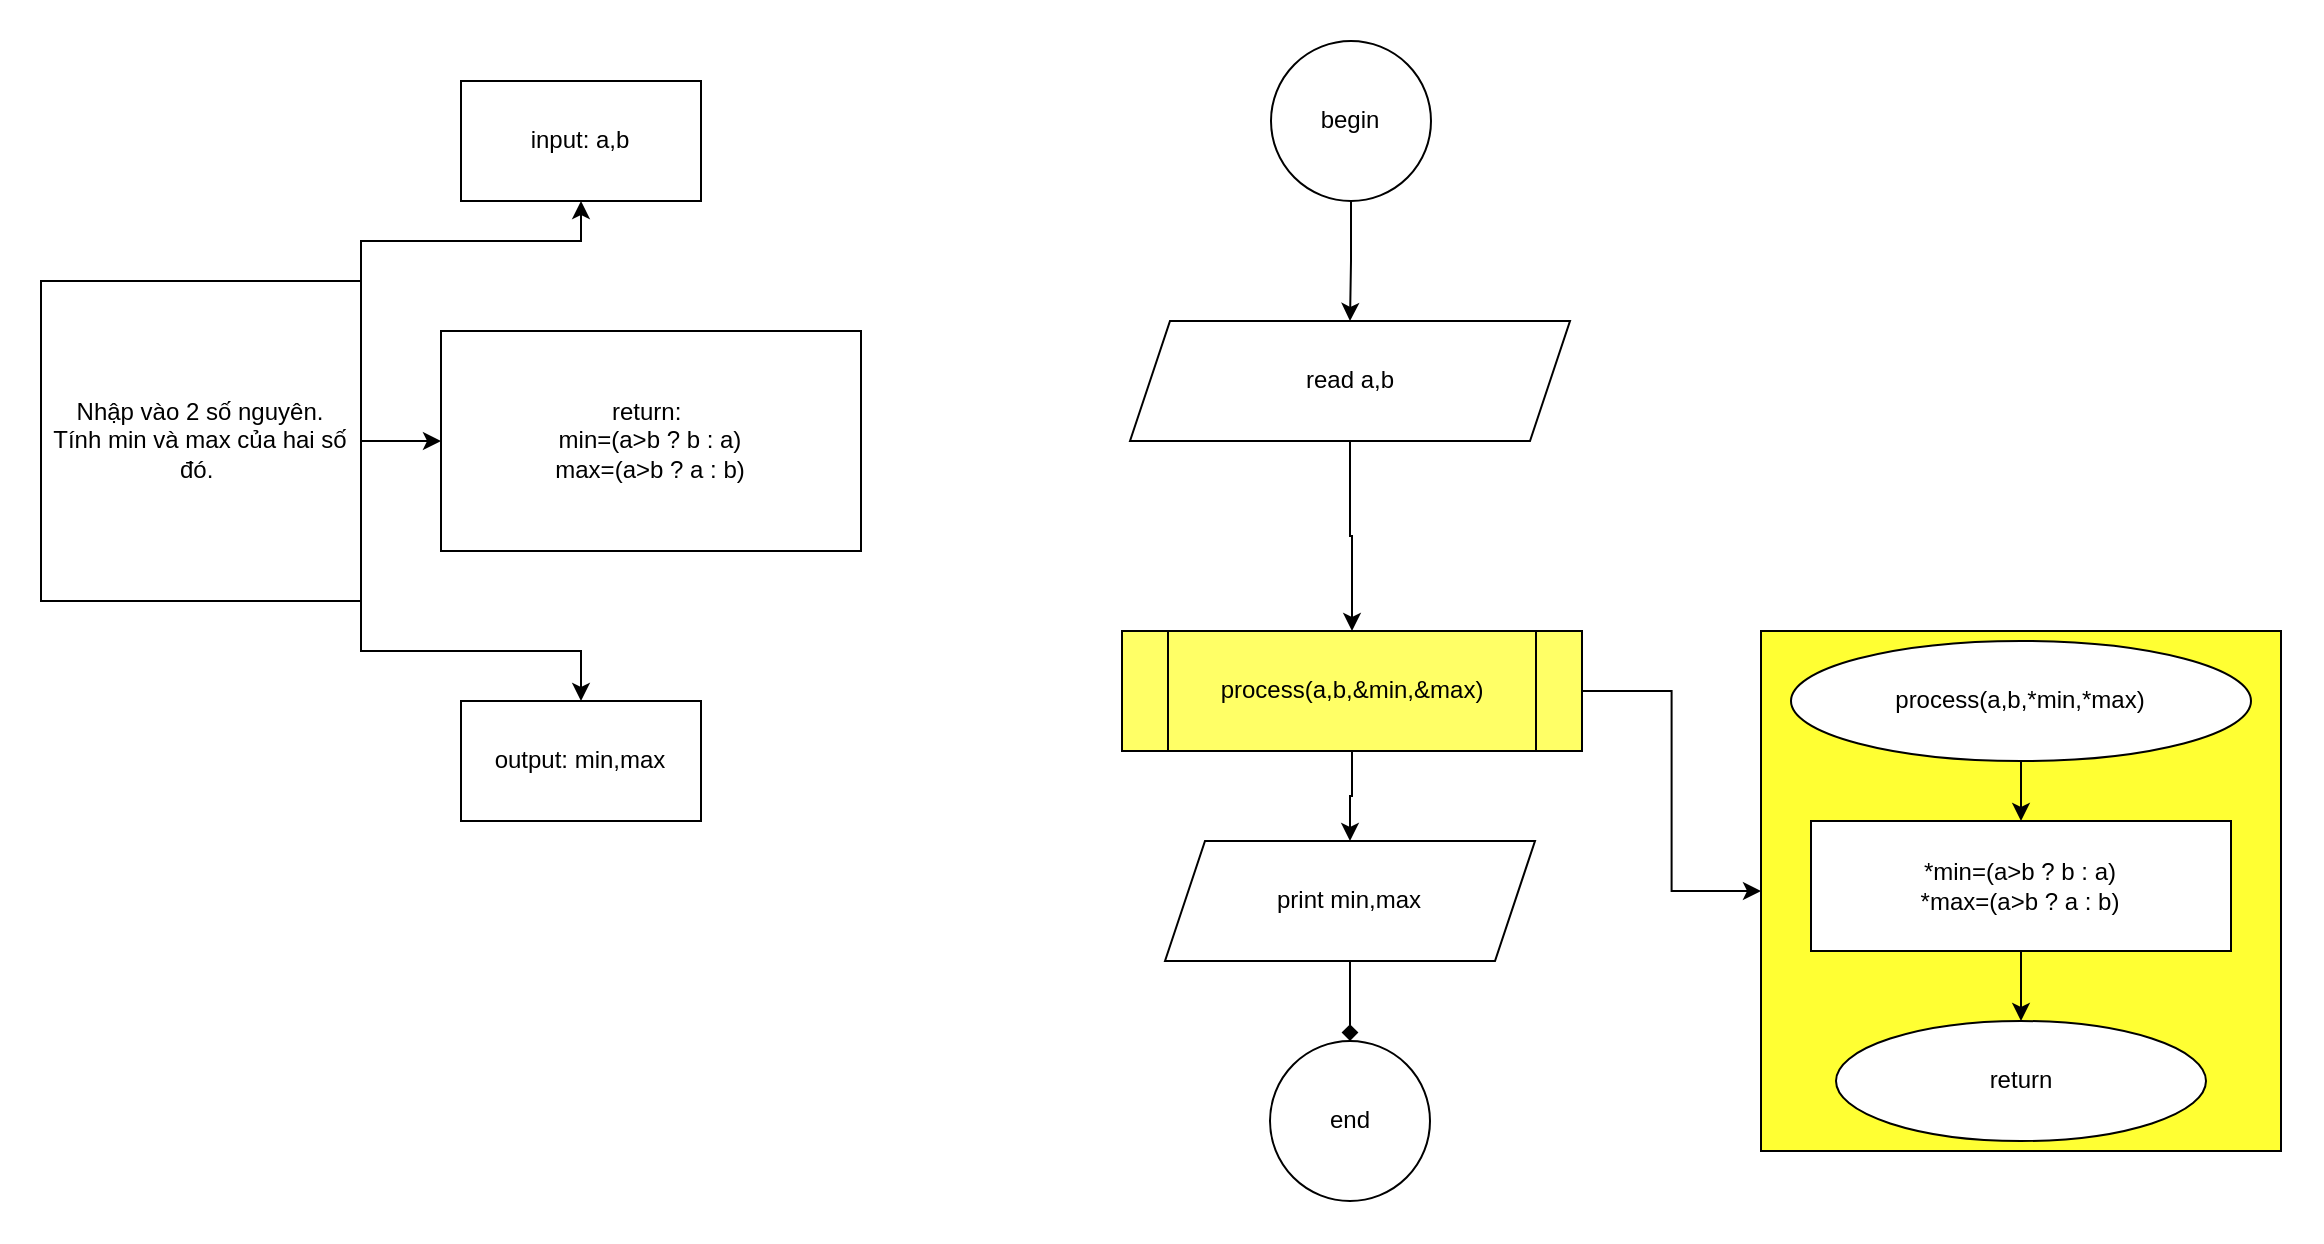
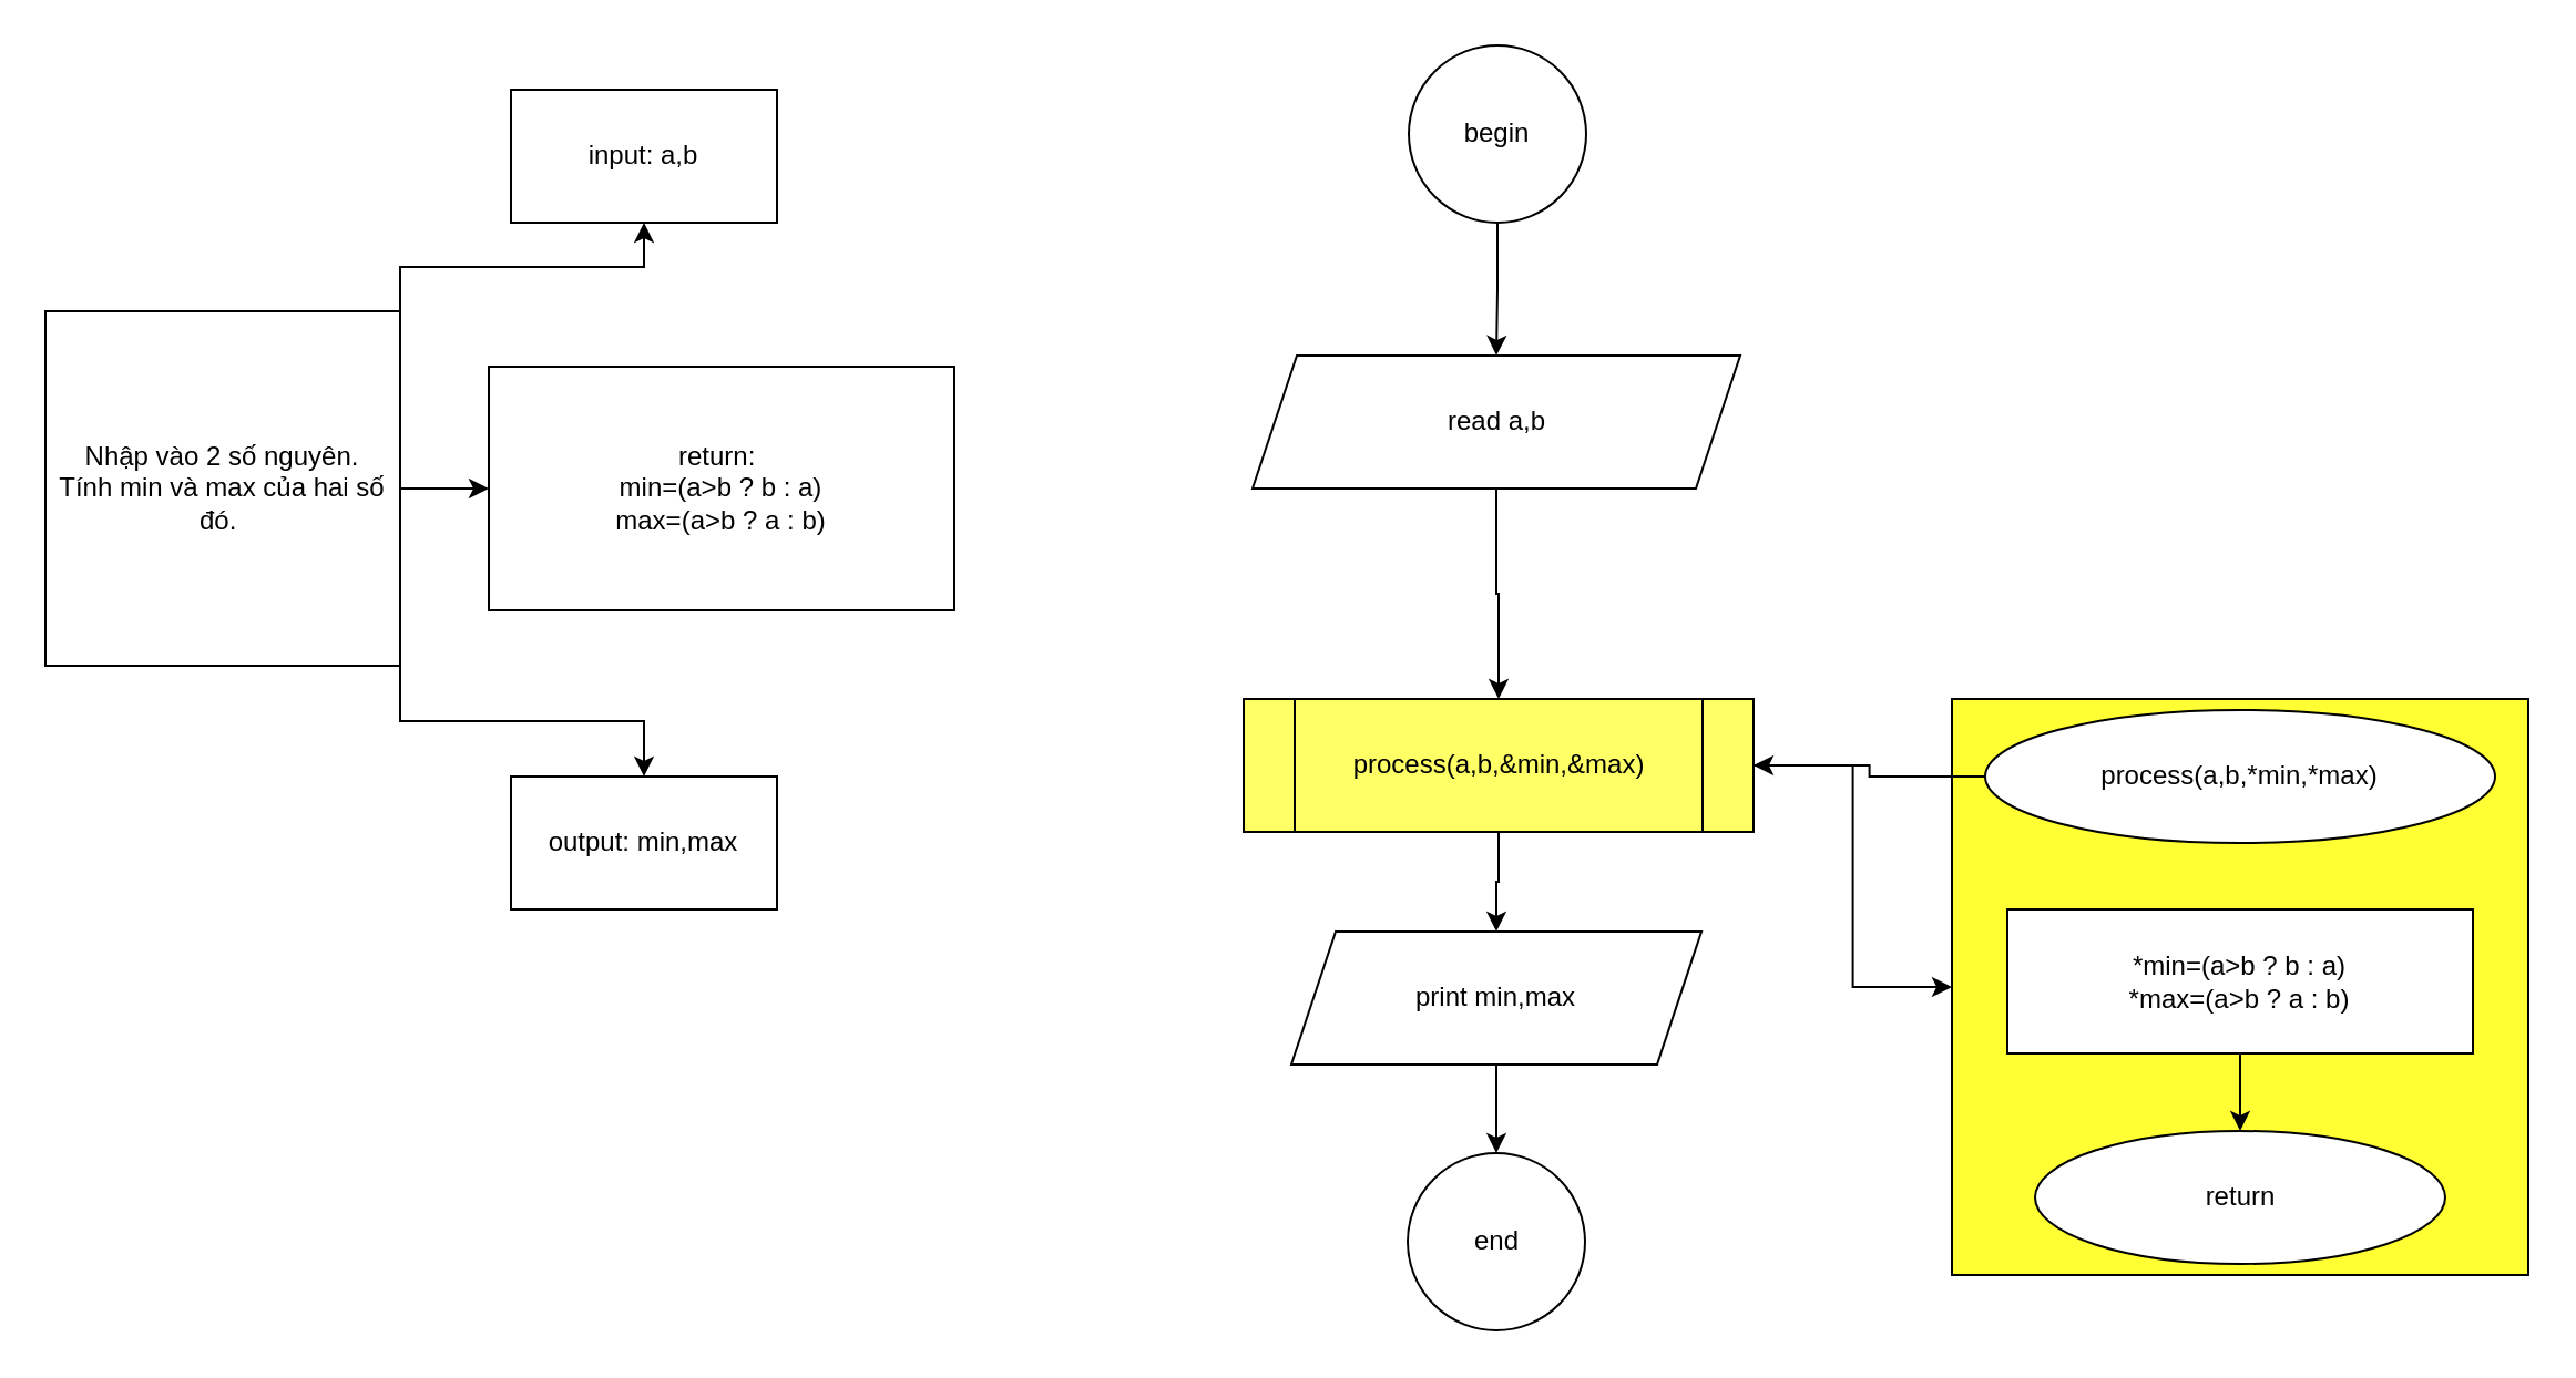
  <mxCell id="0" />
  <mxCell id="1" parent="0" />
  <mxCell id="2" style="edgeStyle=orthogonalEdgeStyle;rounded=0;orthogonalLoop=1;jettySize=auto;html=1;entryX=0.5;entryY=0;entryDx=0;entryDy=0;" parent="1" source="3" target="25" edge="1"><mxGeometry relative="1" as="geometry"><mxPoint x="675.5" y="150" as="targetPoint" /></mxGeometry></mxCell>
  <mxCell id="3" value="begin" style="ellipse;whiteSpace=wrap;html=1;aspect=fixed;" parent="1" vertex="1"><mxGeometry x="635" y="20" width="80" height="80" as="geometry" /></mxCell>
  <mxCell id="4" value="end" style="ellipse;whiteSpace=wrap;html=1;aspect=fixed;" parent="1" vertex="1"><mxGeometry x="634.5" y="520" width="80" height="80" as="geometry" /></mxCell>
  <mxCell id="5" style="edgeStyle=orthogonalEdgeStyle;rounded=0;orthogonalLoop=1;jettySize=auto;html=1;entryX=0.5;entryY=0;entryDx=0;entryDy=0;exitX=0.5;exitY=1;exitDx=0;exitDy=0;" parent="1" source="25" target="9" edge="1"><mxGeometry relative="1" as="geometry"><mxPoint x="675.5" y="300" as="targetPoint" /><mxPoint x="675.5" y="250" as="sourcePoint" /></mxGeometry></mxCell>
  <mxCell id="6" style="edgeStyle=orthogonalEdgeStyle;rounded=0;orthogonalLoop=1;jettySize=auto;html=1;exitX=0.5;exitY=1;exitDx=0;exitDy=0;" parent="1" edge="1"><mxGeometry relative="1" as="geometry"><mxPoint x="1010" y="110" as="sourcePoint" /><mxPoint x="1010" y="110" as="targetPoint" /></mxGeometry></mxCell>
  <mxCell id="7" style="edgeStyle=orthogonalEdgeStyle;rounded=0;orthogonalLoop=1;jettySize=auto;html=1;entryX=0.5;entryY=0;entryDx=0;entryDy=0;" parent="1" source="9" target="11" edge="1"><mxGeometry relative="1" as="geometry" /></mxCell>
  <mxCell id="8" style="edgeStyle=orthogonalEdgeStyle;rounded=0;orthogonalLoop=1;jettySize=auto;html=1;exitX=1;exitY=0.5;exitDx=0;exitDy=0;" parent="1" source="9" target="12" edge="1"><mxGeometry relative="1" as="geometry"><mxPoint x="920" y="425.353" as="targetPoint" /></mxGeometry></mxCell>
  <mxCell id="9" value="process(a,b,&amp;amp;min,&amp;amp;max)" style="shape=process;whiteSpace=wrap;html=1;backgroundOutline=1;fillColor=#FFFF66;" parent="1" vertex="1"><mxGeometry x="560.5" y="315" width="230" height="60" as="geometry" /></mxCell>
- <mxCell id="10" style="edgeStyle=orthogonalEdgeStyle;rounded=0;orthogonalLoop=1;jettySize=auto;html=1;entryX=0.5;entryY=0;entryDx=0;entryDy=0;endArrow=diamond;" parent="1" source="11" target="4" edge="1"><mxGeometry relative="1" as="geometry" /></mxCell>
+ <mxCell id="10" style="edgeStyle=orthogonalEdgeStyle;rounded=0;orthogonalLoop=1;jettySize=auto;html=1;entryX=0.5;entryY=0;entryDx=0;entryDy=0;" parent="1" source="11" target="4" edge="1"><mxGeometry relative="1" as="geometry" /></mxCell>
  <mxCell id="11" value="print min,max" style="shape=parallelogram;perimeter=parallelogramPerimeter;whiteSpace=wrap;html=1;fixedSize=1;" parent="1" vertex="1"><mxGeometry x="582" y="420" width="185" height="60" as="geometry" /></mxCell>
  <mxCell id="12" value="" style="whiteSpace=wrap;html=1;aspect=fixed;fillColor=#FFFF33;" parent="1" vertex="1"><mxGeometry x="880" y="315" width="260" height="260" as="geometry" /></mxCell>
- <mxCell id="13" style="edgeStyle=orthogonalEdgeStyle;rounded=0;orthogonalLoop=1;jettySize=auto;html=1;entryX=0.5;entryY=0;entryDx=0;entryDy=0;" parent="1" source="14" target="17" edge="1"><mxGeometry relative="1" as="geometry" /></mxCell>
+ <mxCell id="13" style="edgeStyle=orthogonalEdgeStyle;rounded=0;orthogonalLoop=1;jettySize=auto;html=1;" parent="1" source="14" target="9" edge="1"><mxGeometry relative="1" as="geometry" /></mxCell>
  <mxCell id="14" value="process(a,b,*min,*max)" style="ellipse;whiteSpace=wrap;html=1;" parent="1" vertex="1"><mxGeometry x="895" y="320" width="230" height="60" as="geometry" /></mxCell>
  <mxCell id="15" value="return" style="ellipse;whiteSpace=wrap;html=1;" parent="1" vertex="1"><mxGeometry x="917.5" y="510" width="185" height="60" as="geometry" /></mxCell>
  <mxCell id="16" style="edgeStyle=orthogonalEdgeStyle;rounded=0;orthogonalLoop=1;jettySize=auto;html=1;" parent="1" source="17" target="15" edge="1"><mxGeometry relative="1" as="geometry" /></mxCell>
  <mxCell id="17" value="*min=(a&amp;gt;b ? b : a)&lt;br&gt;*max=(a&amp;gt;b ? a : b)" style="rounded=0;whiteSpace=wrap;html=1;" parent="1" vertex="1"><mxGeometry x="905" y="410" width="210" height="65" as="geometry" /></mxCell>
  <mxCell id="18" style="edgeStyle=orthogonalEdgeStyle;rounded=0;orthogonalLoop=1;jettySize=auto;html=1;exitX=1;exitY=0;exitDx=0;exitDy=0;" parent="1" source="21" target="22" edge="1"><mxGeometry relative="1" as="geometry"><mxPoint x="240" y="90" as="targetPoint" /></mxGeometry></mxCell>
  <mxCell id="19" style="edgeStyle=orthogonalEdgeStyle;rounded=0;orthogonalLoop=1;jettySize=auto;html=1;" parent="1" source="21" target="23" edge="1"><mxGeometry relative="1" as="geometry"><mxPoint x="280" y="220" as="targetPoint" /></mxGeometry></mxCell>
  <mxCell id="20" style="edgeStyle=orthogonalEdgeStyle;rounded=0;orthogonalLoop=1;jettySize=auto;html=1;exitX=1;exitY=1;exitDx=0;exitDy=0;" parent="1" source="21" target="24" edge="1"><mxGeometry relative="1" as="geometry"><mxPoint x="290" y="390" as="targetPoint" /></mxGeometry></mxCell>
  <mxCell id="21" value="&lt;div&gt;Nhập vào 2 số nguyên.&lt;/div&gt;Tính min và max của hai số đó.&amp;nbsp;" style="whiteSpace=wrap;html=1;aspect=fixed;" parent="1" vertex="1"><mxGeometry x="20" y="140" width="160" height="160" as="geometry" /></mxCell>
  <mxCell id="22" value="input: a,b" style="rounded=0;whiteSpace=wrap;html=1;" parent="1" vertex="1"><mxGeometry x="230" y="40" width="120" height="60" as="geometry" /></mxCell>
  <mxCell id="23" value="return:&amp;nbsp;&lt;br&gt;min=(a&amp;gt;b ? b : a)&lt;br&gt;max=(a&amp;gt;b ? a : b)" style="rounded=0;whiteSpace=wrap;html=1;" parent="1" vertex="1"><mxGeometry x="220" y="165" width="210" height="110" as="geometry" /></mxCell>
  <mxCell id="24" value="output: min,max" style="rounded=0;whiteSpace=wrap;html=1;" parent="1" vertex="1"><mxGeometry x="230" y="350" width="120" height="60" as="geometry" /></mxCell>
  <mxCell id="25" value="read a,b" style="shape=parallelogram;perimeter=parallelogramPerimeter;whiteSpace=wrap;html=1;fixedSize=1;" parent="1" vertex="1"><mxGeometry x="564.5" y="160" width="220" height="60" as="geometry" /></mxCell>
